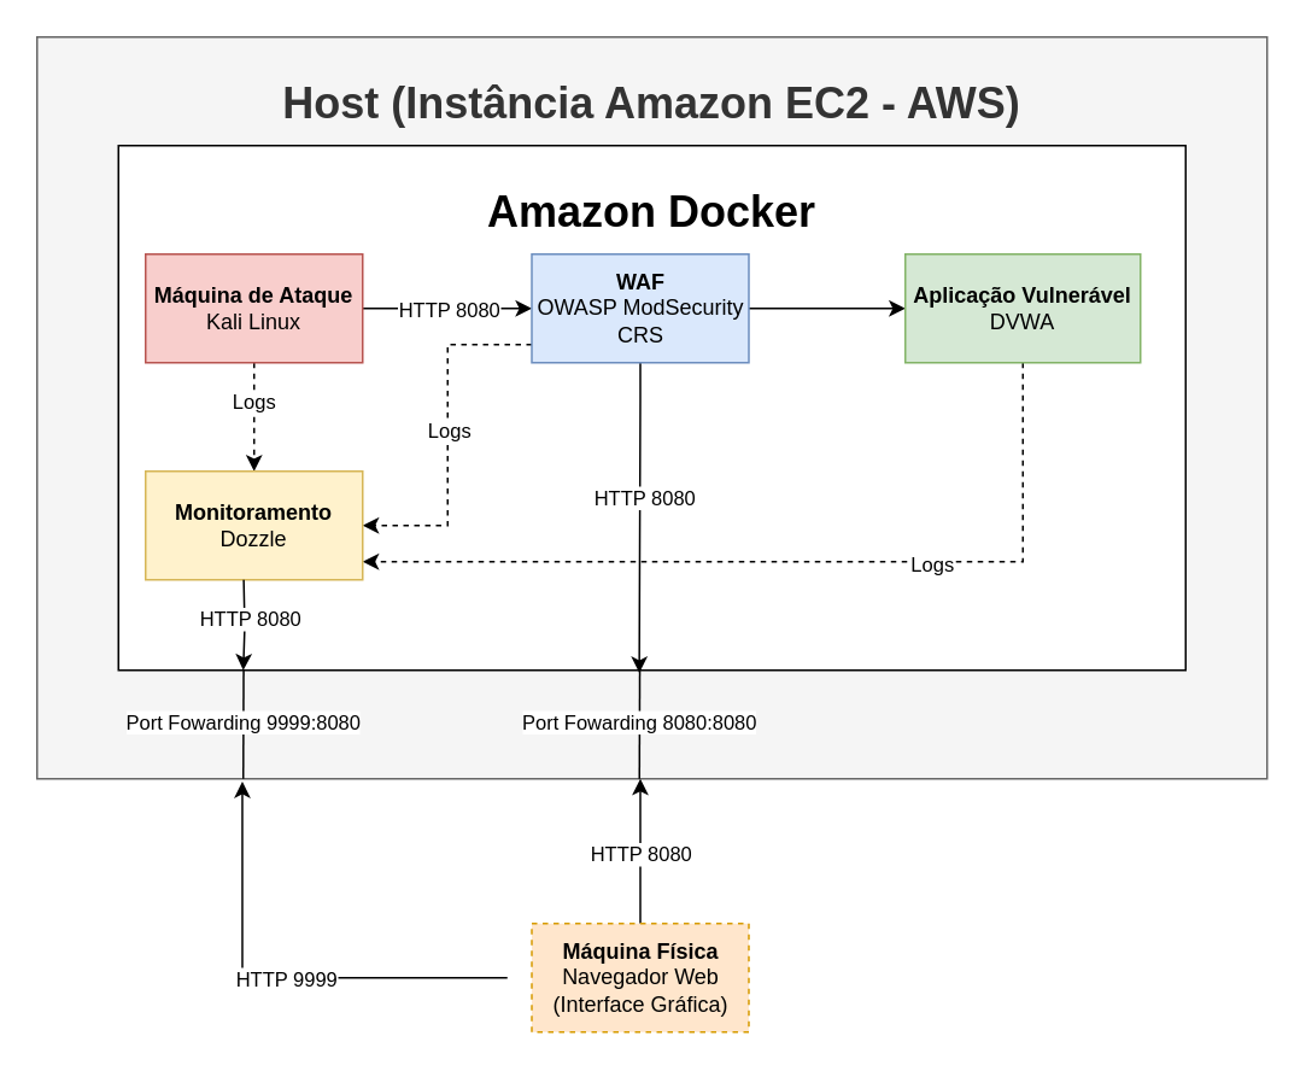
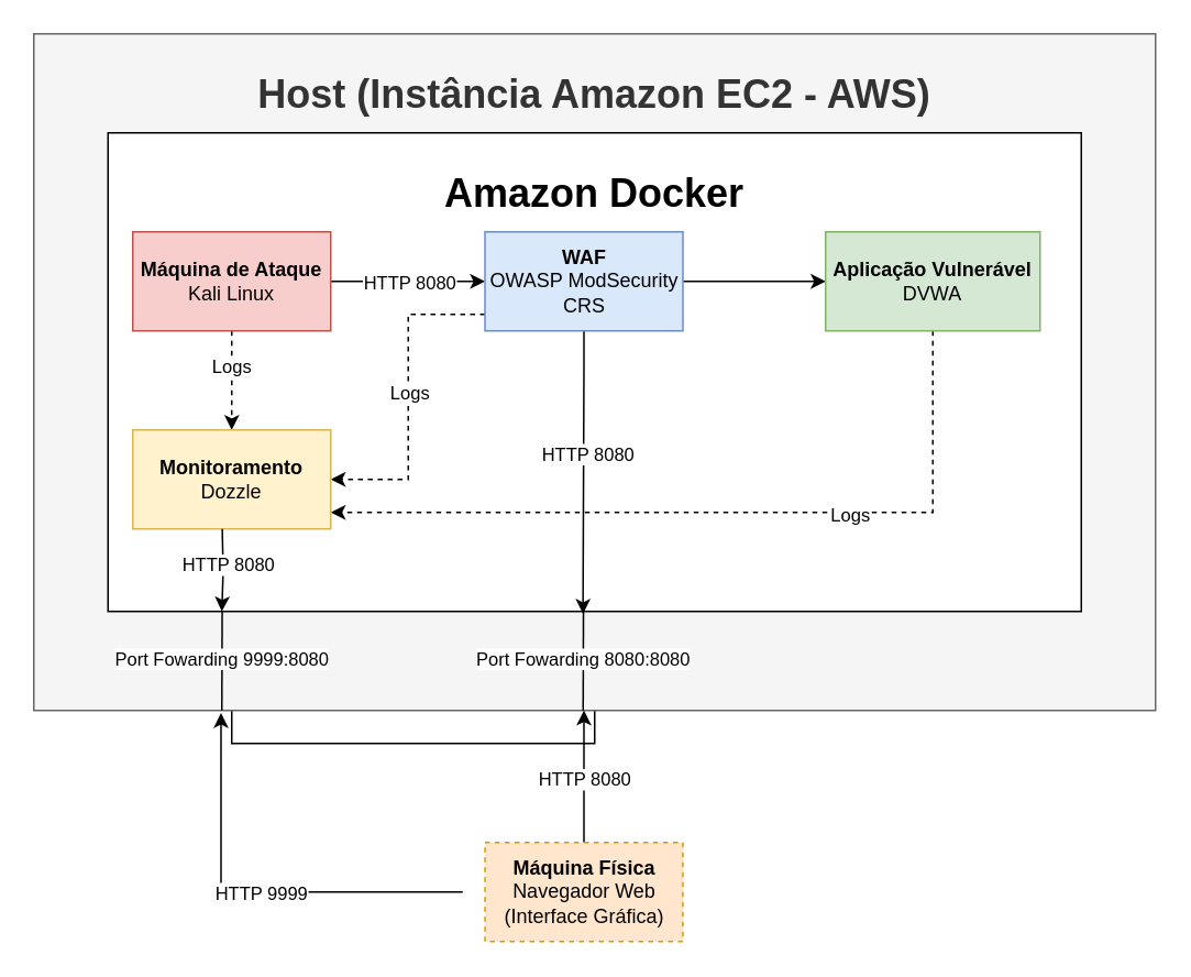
  <mxCell id="0" />
  <mxCell id="1" parent="0" />
- <mxCell id="2" style="edgeStyle=orthogonalEdgeStyle;rounded=0;orthogonalLoop=1;jettySize=auto;html=1;exitX=0.5;exitY=1;exitDx=0;exitDy=0;" edge="1" parent="1" source="3" target="4"><mxGeometry relative="1" as="geometry" /></mxCell>
+ <mxCell id="2" style="edgeStyle=orthogonalEdgeStyle;rounded=0;orthogonalLoop=1;jettySize=auto;html=1;exitX=0.5;exitY=1;exitDx=0;exitDy=0;" edge="1" parent="1" source="3" target="19"><mxGeometry relative="1" as="geometry" /></mxCell>
  <mxCell id="3" value="&lt;h1&gt;Host (Instância Amazon EC2 - AWS)&lt;/h1&gt;" style="rounded=0;whiteSpace=wrap;html=1;verticalAlign=top;fillColor=#f5f5f5;fontColor=#333333;strokeColor=#666666;" vertex="1" parent="1"><mxGeometry x="20" y="20" width="680" height="410" as="geometry" /></mxCell>
  <mxCell id="4" value="&lt;h1&gt;Amazon Docker&lt;/h1&gt;" style="rounded=0;whiteSpace=wrap;html=1;verticalAlign=top;" vertex="1" parent="1"><mxGeometry x="65" y="80" width="590" height="290" as="geometry" /></mxCell>
  <mxCell id="5" style="edgeStyle=orthogonalEdgeStyle;rounded=0;orthogonalLoop=1;jettySize=auto;html=1;" edge="1" parent="1" source="9" target="15"><mxGeometry relative="1" as="geometry" /></mxCell>
  <mxCell id="6" value="HTTP 8080" style="edgeLabel;html=1;align=center;verticalAlign=middle;resizable=0;points=[];" vertex="1" connectable="0" parent="5"><mxGeometry x="0.014" relative="1" as="geometry"><mxPoint as="offset" /></mxGeometry></mxCell>
  <mxCell id="7" style="edgeStyle=orthogonalEdgeStyle;rounded=0;orthogonalLoop=1;jettySize=auto;html=1;dashed=1;" edge="1" parent="1" source="9" target="19"><mxGeometry relative="1" as="geometry" /></mxCell>
  <mxCell id="8" value="Logs" style="edgeLabel;html=1;align=center;verticalAlign=middle;resizable=0;points=[];" vertex="1" connectable="0" parent="7"><mxGeometry x="-0.293" y="-1" relative="1" as="geometry"><mxPoint as="offset" /></mxGeometry></mxCell>
  <mxCell id="9" value="&lt;b&gt;Máquina de Ataque&lt;/b&gt;&lt;br&gt;Kali Linux" style="rounded=0;whiteSpace=wrap;html=1;fillColor=#f8cecc;strokeColor=#b85450;" vertex="1" parent="1"><mxGeometry x="80" y="140" width="120" height="60" as="geometry" /></mxCell>
  <mxCell id="10" style="edgeStyle=orthogonalEdgeStyle;rounded=0;orthogonalLoop=1;jettySize=auto;html=1;" edge="1" parent="1" source="15" target="18"><mxGeometry relative="1" as="geometry" /></mxCell>
  <mxCell id="11" value="" style="edgeStyle=orthogonalEdgeStyle;rounded=0;orthogonalLoop=1;jettySize=auto;html=1;entryX=0.488;entryY=1.005;entryDx=0;entryDy=0;entryPerimeter=0;" edge="1" parent="1" source="15" target="4"><mxGeometry relative="1" as="geometry"><mxPoint x="353.5" y="310" as="targetPoint" /></mxGeometry></mxCell>
  <mxCell id="12" value="HTTP 8080" style="edgeLabel;html=1;align=center;verticalAlign=middle;resizable=0;points=[];" vertex="1" connectable="0" parent="11"><mxGeometry x="-0.126" y="3" relative="1" as="geometry"><mxPoint as="offset" /></mxGeometry></mxCell>
  <mxCell id="13" style="edgeStyle=orthogonalEdgeStyle;rounded=0;orthogonalLoop=1;jettySize=auto;html=1;entryX=1;entryY=0.5;entryDx=0;entryDy=0;dashed=1;" edge="1" parent="1" source="15" target="19"><mxGeometry relative="1" as="geometry"><Array as="points"><mxPoint x="247" y="190" /><mxPoint x="247" y="290" /></Array></mxGeometry></mxCell>
  <mxCell id="14" value="Logs" style="edgeLabel;html=1;align=center;verticalAlign=middle;resizable=0;points=[];" vertex="1" connectable="0" parent="13"><mxGeometry x="-0.032" relative="1" as="geometry"><mxPoint as="offset" /></mxGeometry></mxCell>
  <mxCell id="15" value="&lt;b&gt;WAF&lt;/b&gt;&lt;br&gt;OWASP ModSecurity CRS" style="rounded=0;whiteSpace=wrap;html=1;fillColor=#dae8fc;strokeColor=#6c8ebf;" vertex="1" parent="1"><mxGeometry x="293.5" y="140" width="120" height="60" as="geometry" /></mxCell>
  <mxCell id="16" style="edgeStyle=orthogonalEdgeStyle;rounded=0;orthogonalLoop=1;jettySize=auto;html=1;dashed=1;" edge="1" parent="1" source="18" target="19"><mxGeometry relative="1" as="geometry"><Array as="points"><mxPoint x="565" y="310" /></Array></mxGeometry></mxCell>
  <mxCell id="17" value="Logs" style="edgeLabel;html=1;align=center;verticalAlign=middle;resizable=0;points=[];" vertex="1" connectable="0" parent="16"><mxGeometry x="-0.324" y="1" relative="1" as="geometry"><mxPoint as="offset" /></mxGeometry></mxCell>
  <mxCell id="18" value="&lt;b&gt;Aplicação Vulnerável&lt;br&gt;&lt;/b&gt;DVWA" style="rounded=0;whiteSpace=wrap;html=1;fillColor=#d5e8d4;strokeColor=#82b366;" vertex="1" parent="1"><mxGeometry x="500" y="140" width="130" height="60" as="geometry" /></mxCell>
  <mxCell id="19" value="&lt;b&gt;Monitoramento&lt;br&gt;&lt;/b&gt;Dozzle" style="rounded=0;whiteSpace=wrap;html=1;fillColor=#fff2cc;strokeColor=#d6b656;" vertex="1" parent="1"><mxGeometry x="80" y="260" width="120" height="60" as="geometry" /></mxCell>
  <mxCell id="20" style="edgeStyle=orthogonalEdgeStyle;rounded=0;orthogonalLoop=1;jettySize=auto;html=1;entryX=0.5;entryY=1;entryDx=0;entryDy=0;" edge="1" parent="1" source="22"><mxGeometry relative="1" as="geometry"><mxPoint x="353.5" y="430" as="targetPoint" /></mxGeometry></mxCell>
  <mxCell id="21" value="HTTP 8080" style="edgeLabel;html=1;align=center;verticalAlign=middle;resizable=0;points=[];" vertex="1" connectable="0" parent="20"><mxGeometry x="-0.035" relative="1" as="geometry"><mxPoint as="offset" /></mxGeometry></mxCell>
  <mxCell id="22" value="&lt;b&gt;Máquina Física&lt;br&gt;&lt;/b&gt;Navegador Web (Interface Gráfica)" style="rounded=0;whiteSpace=wrap;html=1;fillColor=#ffe6cc;strokeColor=#d79b00;dashed=1;" vertex="1" parent="1"><mxGeometry x="293.5" y="510" width="120" height="60" as="geometry" /></mxCell>
  <mxCell id="23" value="" style="endArrow=none;html=1;rounded=0;" edge="1" parent="1"><mxGeometry width="50" height="50" relative="1" as="geometry"><mxPoint x="353" y="430" as="sourcePoint" /><mxPoint x="353.2" y="370" as="targetPoint" /></mxGeometry></mxCell>
  <mxCell id="24" value="Port Fowarding 8080:8080" style="edgeLabel;html=1;align=center;verticalAlign=middle;resizable=0;points=[];" vertex="1" connectable="0" parent="23"><mxGeometry x="0.02" y="1" relative="1" as="geometry"><mxPoint as="offset" /></mxGeometry></mxCell>
  <mxCell id="25" style="edgeStyle=orthogonalEdgeStyle;rounded=0;orthogonalLoop=1;jettySize=auto;html=1;entryX=0.186;entryY=1.004;entryDx=0;entryDy=0;entryPerimeter=0;" edge="1" parent="1"><mxGeometry relative="1" as="geometry"><mxPoint x="280" y="540" as="sourcePoint" /><mxPoint x="133.48" y="431.52" as="targetPoint" /><Array as="points"><mxPoint x="134" y="540" /></Array></mxGeometry></mxCell>
  <mxCell id="26" value="HTTP 9999" style="edgeLabel;html=1;align=center;verticalAlign=middle;resizable=0;points=[];" vertex="1" connectable="0" parent="25"><mxGeometry x="-0.035" relative="1" as="geometry"><mxPoint as="offset" /></mxGeometry></mxCell>
  <mxCell id="27" value="" style="endArrow=none;html=1;rounded=0;" edge="1" parent="1"><mxGeometry width="50" height="50" relative="1" as="geometry"><mxPoint x="134" y="430" as="sourcePoint" /><mxPoint x="134.2" y="370" as="targetPoint" /></mxGeometry></mxCell>
  <mxCell id="28" value="Port Fowarding 9999:8080" style="edgeLabel;html=1;align=center;verticalAlign=middle;resizable=0;points=[];" vertex="1" connectable="0" parent="27"><mxGeometry x="0.02" y="1" relative="1" as="geometry"><mxPoint as="offset" /></mxGeometry></mxCell>
  <mxCell id="29" value="" style="edgeStyle=orthogonalEdgeStyle;rounded=0;orthogonalLoop=1;jettySize=auto;html=1;" edge="1" parent="1"><mxGeometry relative="1" as="geometry"><mxPoint x="134.25" y="320" as="sourcePoint" /><mxPoint x="134" y="370" as="targetPoint" /></mxGeometry></mxCell>
  <mxCell id="30" value="HTTP 8080" style="edgeLabel;html=1;align=center;verticalAlign=middle;resizable=0;points=[];" vertex="1" connectable="0" parent="29"><mxGeometry x="-0.126" y="3" relative="1" as="geometry"><mxPoint as="offset" /></mxGeometry></mxCell>
